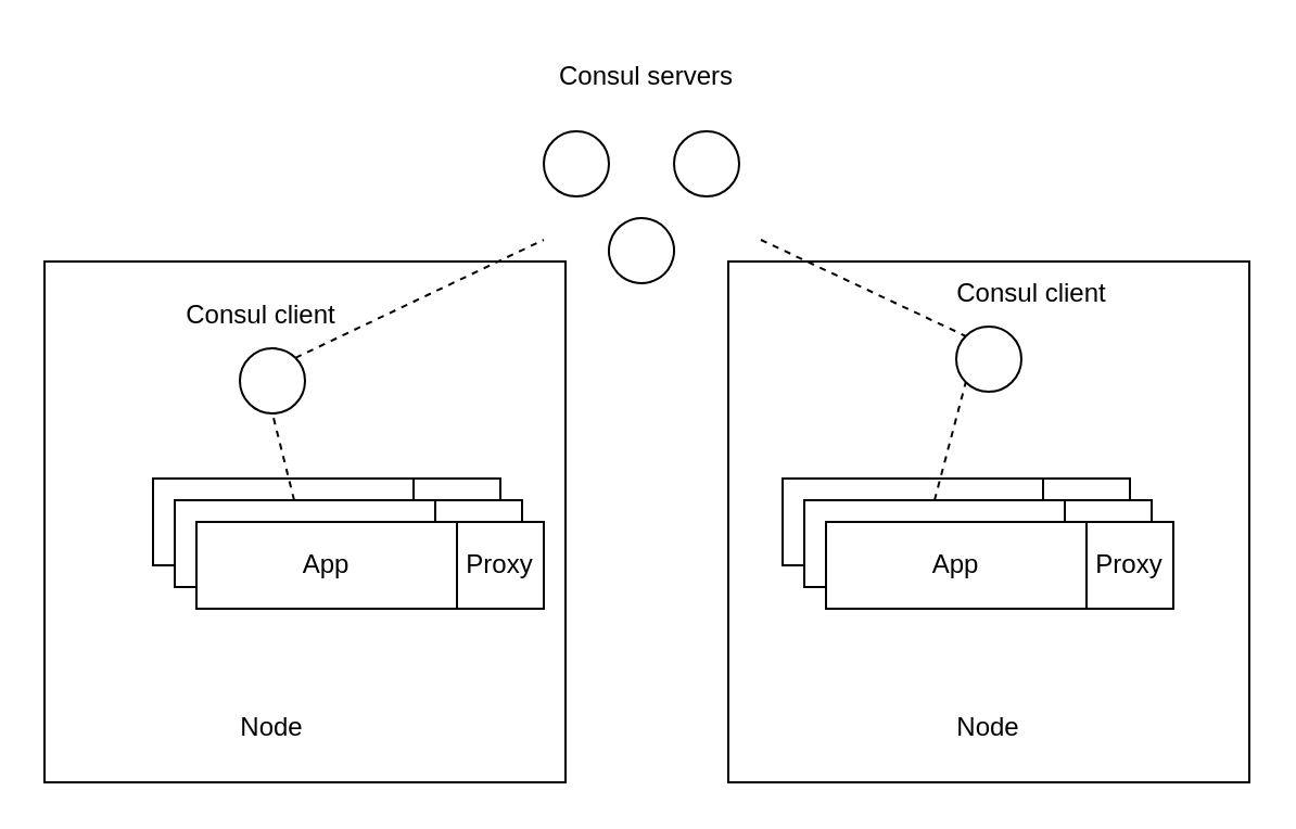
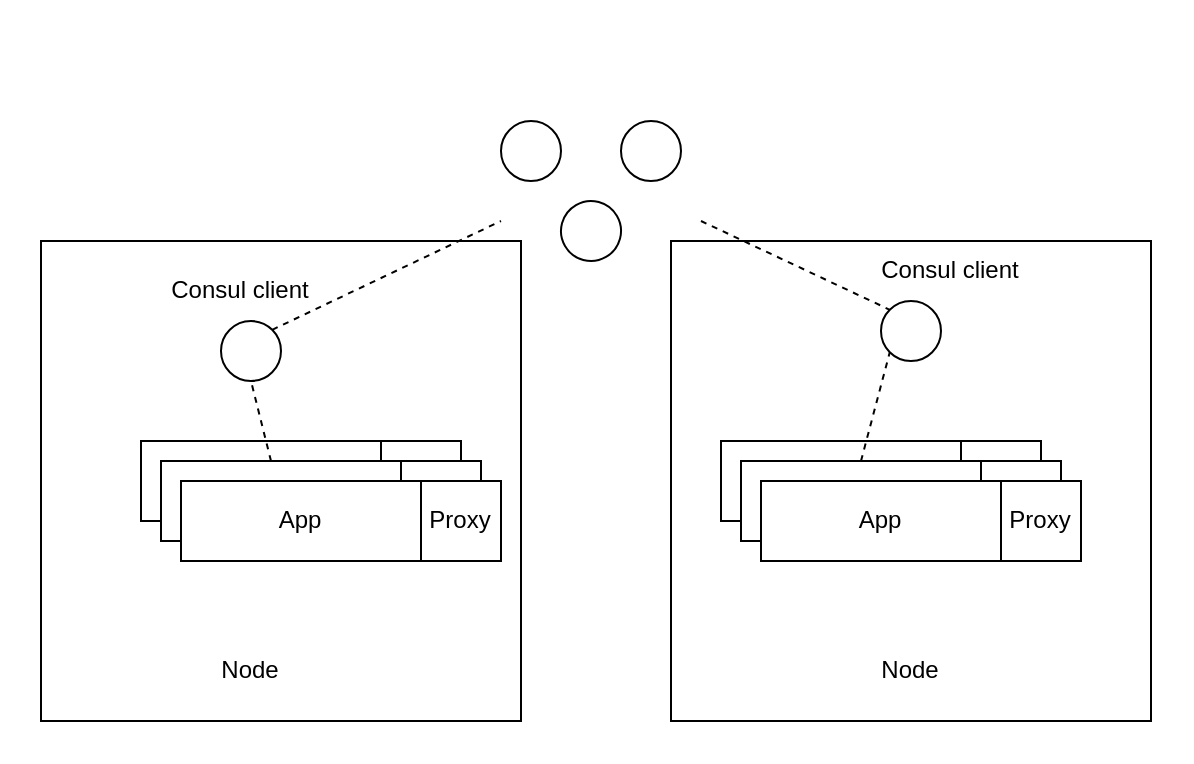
  <mxCell id="0" />
  <mxCell id="1" parent="0" />
  <mxCell id="2" value="" style="ellipse;whiteSpace=wrap;html=1;aspect=fixed;" vertex="1" parent="1"><mxGeometry x="250" y="60" width="30" height="30" as="geometry" /></mxCell>
  <mxCell id="3" value="" style="ellipse;whiteSpace=wrap;html=1;aspect=fixed;rotation=105;" vertex="1" parent="1"><mxGeometry x="280" y="100" width="30" height="30" as="geometry" /></mxCell>
  <mxCell id="4" value="" style="ellipse;whiteSpace=wrap;html=1;aspect=fixed;" vertex="1" parent="1"><mxGeometry x="310" y="60" width="30" height="30" as="geometry" /></mxCell>
- <mxCell id="5" value="Consul servers" style="text;html=1;strokeColor=none;fillColor=none;align=center;verticalAlign=middle;whiteSpace=wrap;rounded=0;" vertex="1" parent="1"><mxGeometry x="250" y="20" width="95" height="30" as="geometry" /></mxCell>
  <mxCell id="6" value="" style="ellipse;whiteSpace=wrap;html=1;aspect=fixed;" vertex="1" parent="1"><mxGeometry x="110" y="160" width="30" height="30" as="geometry" /></mxCell>
  <mxCell id="7" value="Consul client" style="text;html=1;strokeColor=none;fillColor=none;align=center;verticalAlign=middle;whiteSpace=wrap;rounded=0;" vertex="1" parent="1"><mxGeometry x="70" y="130" width="100" height="30" as="geometry" /></mxCell>
  <mxCell id="8" value="" style="rounded=0;whiteSpace=wrap;html=1;" vertex="1" parent="1"><mxGeometry x="70" y="220" width="120" height="40" as="geometry" /></mxCell>
  <mxCell id="9" value="" style="rounded=0;whiteSpace=wrap;html=1;" vertex="1" parent="1"><mxGeometry x="190" y="220" width="40" height="40" as="geometry" /></mxCell>
  <mxCell id="10" value="App" style="rounded=0;whiteSpace=wrap;html=1;" vertex="1" parent="1"><mxGeometry x="80" y="230" width="120" height="40" as="geometry" /></mxCell>
  <mxCell id="11" value="Proxy" style="rounded=0;whiteSpace=wrap;html=1;" vertex="1" parent="1"><mxGeometry x="200" y="230" width="40" height="40" as="geometry" /></mxCell>
  <mxCell id="12" value="App" style="rounded=0;whiteSpace=wrap;html=1;" vertex="1" parent="1"><mxGeometry x="90" y="240" width="120" height="40" as="geometry" /></mxCell>
  <mxCell id="13" value="Proxy" style="rounded=0;whiteSpace=wrap;html=1;" vertex="1" parent="1"><mxGeometry x="210" y="240" width="40" height="40" as="geometry" /></mxCell>
  <mxCell id="14" value="" style="whiteSpace=wrap;html=1;aspect=fixed;fillColor=none;" vertex="1" parent="1"><mxGeometry x="20" y="120" width="240" height="240" as="geometry" /></mxCell>
  <mxCell id="15" value="" style="endArrow=none;dashed=1;html=1;rounded=0;entryX=0.5;entryY=1;entryDx=0;entryDy=0;" edge="1" parent="1" source="10" target="6"><mxGeometry width="50" height="50" relative="1" as="geometry"><mxPoint x="250" y="240" as="sourcePoint" /><mxPoint x="300" y="190" as="targetPoint" /></mxGeometry></mxCell>
  <mxCell id="16" value="" style="endArrow=none;dashed=1;html=1;rounded=0;exitX=1;exitY=0;exitDx=0;exitDy=0;" edge="1" parent="1" source="6"><mxGeometry width="50" height="50" relative="1" as="geometry"><mxPoint x="250" y="240" as="sourcePoint" /><mxPoint x="250" y="110" as="targetPoint" /></mxGeometry></mxCell>
  <mxCell id="17" value="" style="rounded=0;whiteSpace=wrap;html=1;" vertex="1" parent="1"><mxGeometry x="360" y="220" width="120" height="40" as="geometry" /></mxCell>
  <mxCell id="18" value="" style="rounded=0;whiteSpace=wrap;html=1;" vertex="1" parent="1"><mxGeometry x="480" y="220" width="40" height="40" as="geometry" /></mxCell>
  <mxCell id="19" value="App" style="rounded=0;whiteSpace=wrap;html=1;" vertex="1" parent="1"><mxGeometry x="370" y="230" width="120" height="40" as="geometry" /></mxCell>
  <mxCell id="20" value="Proxy" style="rounded=0;whiteSpace=wrap;html=1;" vertex="1" parent="1"><mxGeometry x="490" y="230" width="40" height="40" as="geometry" /></mxCell>
  <mxCell id="21" value="App" style="rounded=0;whiteSpace=wrap;html=1;" vertex="1" parent="1"><mxGeometry x="380" y="240" width="120" height="40" as="geometry" /></mxCell>
  <mxCell id="22" value="Proxy" style="rounded=0;whiteSpace=wrap;html=1;" vertex="1" parent="1"><mxGeometry x="500" y="240" width="40" height="40" as="geometry" /></mxCell>
  <mxCell id="23" value="" style="ellipse;whiteSpace=wrap;html=1;aspect=fixed;" vertex="1" parent="1"><mxGeometry x="440" y="150" width="30" height="30" as="geometry" /></mxCell>
  <mxCell id="24" value="" style="endArrow=none;dashed=1;html=1;rounded=0;exitX=0.5;exitY=0;exitDx=0;exitDy=0;entryX=0;entryY=1;entryDx=0;entryDy=0;" edge="1" parent="1" source="19" target="23"><mxGeometry width="50" height="50" relative="1" as="geometry"><mxPoint x="250" y="240" as="sourcePoint" /><mxPoint x="300" y="190" as="targetPoint" /></mxGeometry></mxCell>
  <mxCell id="25" value="" style="endArrow=none;dashed=1;html=1;rounded=0;entryX=0;entryY=0;entryDx=0;entryDy=0;" edge="1" parent="1" target="23"><mxGeometry width="50" height="50" relative="1" as="geometry"><mxPoint x="350" y="110" as="sourcePoint" /><mxPoint x="300" y="190" as="targetPoint" /></mxGeometry></mxCell>
  <mxCell id="26" value="Consul client" style="text;html=1;strokeColor=none;fillColor=none;align=center;verticalAlign=middle;whiteSpace=wrap;rounded=0;" vertex="1" parent="1"><mxGeometry x="430" y="120" width="90" height="30" as="geometry" /></mxCell>
  <mxCell id="27" value="" style="whiteSpace=wrap;html=1;aspect=fixed;fillColor=none;" vertex="1" parent="1"><mxGeometry x="335" y="120" width="240" height="240" as="geometry" /></mxCell>
  <mxCell id="28" value="Node" style="text;html=1;strokeColor=none;fillColor=none;align=center;verticalAlign=middle;whiteSpace=wrap;rounded=0;" vertex="1" parent="1"><mxGeometry x="95" y="320" width="60" height="30" as="geometry" /></mxCell>
  <mxCell id="29" value="Node" style="text;html=1;strokeColor=none;fillColor=none;align=center;verticalAlign=middle;whiteSpace=wrap;rounded=0;" vertex="1" parent="1"><mxGeometry x="425" y="320" width="60" height="30" as="geometry" /></mxCell>
